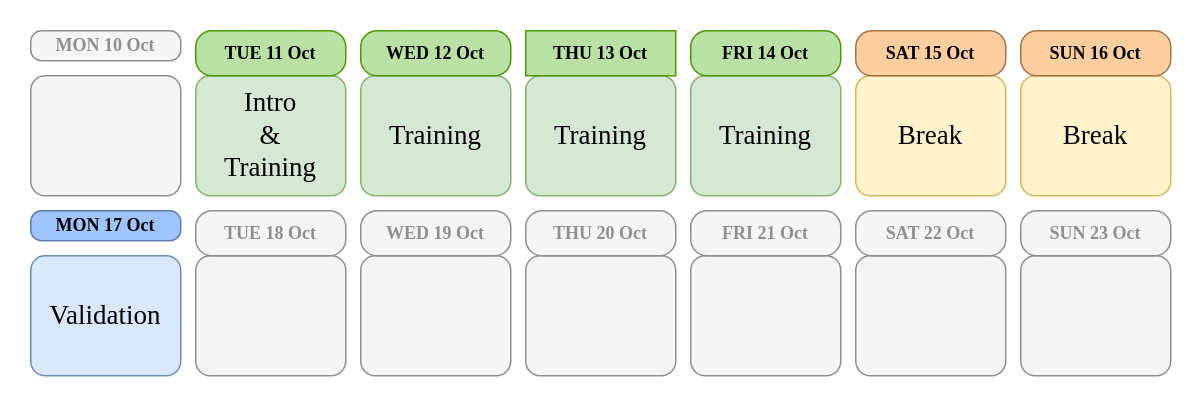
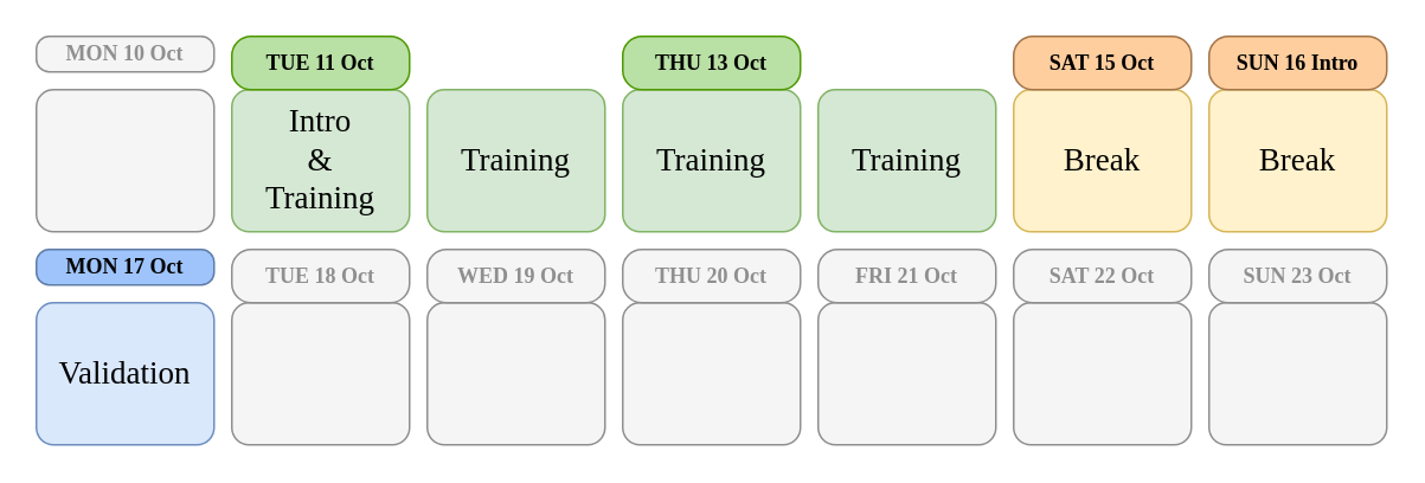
  <mxCell id="0" />
  <mxCell id="1" parent="0" />
  <mxCell id="2" value="Intro&lt;br&gt;&amp;amp;&lt;br&gt;Training" style="rounded=1;whiteSpace=wrap;html=1;arcSize=12;fontSize=18;fillColor=#d5e8d4;strokeColor=#82b366;fontFamily=Alliance Nrr 1;fontSource=https%3A%2F%2Ffonts.googleapis.com%2Fcss%3Ffamily%3DAlliance%2BNrr%2B1;" parent="1" vertex="1"><mxGeometry x="130" y="50" width="100" height="80" as="geometry" /></mxCell>
  <mxCell id="3" value="TUE 11 Oct" style="rounded=1;whiteSpace=wrap;html=1;fontStyle=1;arcSize=36;fillColor=#B9E0A5;strokeColor=#4D9900;fontFamily=Alliance Nrr 1;fontSource=https%3A%2F%2Ffonts.googleapis.com%2Fcss%3Ffamily%3DAlliance%2BNrr%2B1;" parent="1" vertex="1"><mxGeometry x="130" y="20" width="100" height="30" as="geometry" /></mxCell>
  <mxCell id="4" value="" style="rounded=1;whiteSpace=wrap;html=1;arcSize=12;fillColor=#f5f5f5;fontColor=#8F8F8F;strokeColor=#8F8F8F;fontFamily=Alliance Nrr 1;fontSource=https%3A%2F%2Ffonts.googleapis.com%2Fcss%3Ffamily%3DAlliance%2BNrr%2B1;" parent="1" vertex="1"><mxGeometry x="20" y="50" width="100" height="80" as="geometry" /></mxCell>
  <mxCell id="5" value="MON 10 Oct" style="rounded=1;whiteSpace=wrap;html=1;fontStyle=1;arcSize=36;fillColor=#f5f5f5;fontColor=#8F8F8F;strokeColor=#8F8F8F;fontFamily=Alliance Nrr 1;fontSource=https%3A%2F%2Ffonts.googleapis.com%2Fcss%3Ffamily%3DAlliance%2BNrr%2B1;" parent="1" vertex="1"><mxGeometry x="20" y="20" width="100" height="20" as="geometry" /></mxCell>
  <mxCell id="6" value="Training" style="rounded=1;whiteSpace=wrap;html=1;arcSize=12;fontSize=18;fillColor=#d5e8d4;strokeColor=#82b366;fontFamily=Alliance Nrr 1;fontSource=https%3A%2F%2Ffonts.googleapis.com%2Fcss%3Ffamily%3DAlliance%2BNrr%2B1;" parent="1" vertex="1"><mxGeometry x="240" y="50" width="100" height="80" as="geometry" /></mxCell>
- <mxCell id="7" value="WED 12 Oct" style="rounded=1;whiteSpace=wrap;html=1;fontStyle=1;arcSize=36;fillColor=#B9E0A5;strokeColor=#4D9900;fontFamily=Alliance Nrr 1;fontSource=https%3A%2F%2Ffonts.googleapis.com%2Fcss%3Ffamily%3DAlliance%2BNrr%2B1;" parent="1" vertex="1"><mxGeometry x="240" y="20" width="100" height="30" as="geometry" /></mxCell>
  <mxCell id="8" value="&lt;span style=&quot;font-size: 18px;&quot;&gt;Training&lt;/span&gt;" style="rounded=1;whiteSpace=wrap;html=1;arcSize=12;fontSize=18;fillColor=#d5e8d4;strokeColor=#82b366;fontFamily=Alliance Nrr 1;fontSource=https%3A%2F%2Ffonts.googleapis.com%2Fcss%3Ffamily%3DAlliance%2BNrr%2B1;" parent="1" vertex="1"><mxGeometry x="460" y="50" width="100" height="80" as="geometry" /></mxCell>
- <mxCell id="9" value="FRI 14 Oct" style="rounded=1;whiteSpace=wrap;html=1;fontStyle=1;arcSize=36;fillColor=#B9E0A5;strokeColor=#4D9900;fontFamily=Alliance Nrr 1;fontSource=https%3A%2F%2Ffonts.googleapis.com%2Fcss%3Ffamily%3DAlliance%2BNrr%2B1;" parent="1" vertex="1"><mxGeometry x="460" y="20" width="100" height="30" as="geometry" /></mxCell>
  <mxCell id="10" value="Training" style="rounded=1;whiteSpace=wrap;html=1;arcSize=12;fontSize=18;fillColor=#d5e8d4;strokeColor=#82b366;fontFamily=Alliance Nrr 1;fontSource=https%3A%2F%2Ffonts.googleapis.com%2Fcss%3Ffamily%3DAlliance%2BNrr%2B1;" parent="1" vertex="1"><mxGeometry x="350" y="50" width="100" height="80" as="geometry" /></mxCell>
- <mxCell id="11" value="THU 13 Oct" style="whiteSpace=wrap;html=1;fontStyle=1;arcSize=36;fillColor=#B9E0A5;strokeColor=#4D9900;fontFamily=Alliance Nrr 1;fontSource=https%3A%2F%2Ffonts.googleapis.com%2Fcss%3Ffamily%3DAlliance%2BNrr%2B1;rounded=0;" parent="1" vertex="1"><mxGeometry x="350" y="20" width="100" height="30" as="geometry" /></mxCell>
+ <mxCell id="11" value="THU 13 Oct" style="rounded=1;whiteSpace=wrap;html=1;fontStyle=1;arcSize=36;fillColor=#B9E0A5;strokeColor=#4D9900;fontFamily=Alliance Nrr 1;fontSource=https%3A%2F%2Ffonts.googleapis.com%2Fcss%3Ffamily%3DAlliance%2BNrr%2B1;" parent="1" vertex="1"><mxGeometry x="350" y="20" width="100" height="30" as="geometry" /></mxCell>
  <mxCell id="12" value="Break" style="rounded=1;whiteSpace=wrap;html=1;arcSize=12;fontSize=18;fillColor=#fff2cc;strokeColor=#d6b656;fontFamily=Alliance Nrr 1;fontSource=https%3A%2F%2Ffonts.googleapis.com%2Fcss%3Ffamily%3DAlliance%2BNrr%2B1;" parent="1" vertex="1"><mxGeometry x="570" y="50" width="100" height="80" as="geometry" /></mxCell>
  <mxCell id="13" value="SAT 15 Oct" style="rounded=1;whiteSpace=wrap;html=1;fontStyle=1;arcSize=36;fillColor=#FFCE9F;strokeColor=#A37448;fontFamily=Alliance Nrr 1;fontSource=https%3A%2F%2Ffonts.googleapis.com%2Fcss%3Ffamily%3DAlliance%2BNrr%2B1;" parent="1" vertex="1"><mxGeometry x="570" y="20" width="100" height="30" as="geometry" /></mxCell>
  <mxCell id="14" value="Break" style="rounded=1;whiteSpace=wrap;html=1;arcSize=12;fontSize=18;fillColor=#fff2cc;strokeColor=#d6b656;fontFamily=Alliance Nrr 1;fontSource=https%3A%2F%2Ffonts.googleapis.com%2Fcss%3Ffamily%3DAlliance%2BNrr%2B1;" parent="1" vertex="1"><mxGeometry x="680" y="50" width="100" height="80" as="geometry" /></mxCell>
- <mxCell id="15" value="SUN 16 Oct" style="rounded=1;whiteSpace=wrap;html=1;fontStyle=1;arcSize=36;fillColor=#FFCE9F;strokeColor=#A37448;fontFamily=Alliance Nrr 1;fontSource=https%3A%2F%2Ffonts.googleapis.com%2Fcss%3Ffamily%3DAlliance%2BNrr%2B1;" parent="1" vertex="1"><mxGeometry x="680" y="20" width="100" height="30" as="geometry" /></mxCell>
+ <mxCell id="15" value="SUN 16 Intro" style="rounded=1;whiteSpace=wrap;html=1;fontStyle=1;arcSize=36;fillColor=#FFCE9F;strokeColor=#A37448;fontFamily=Alliance Nrr 1;fontSource=https%3A%2F%2Ffonts.googleapis.com%2Fcss%3Ffamily%3DAlliance%2BNrr%2B1;" parent="1" vertex="1"><mxGeometry x="680" y="20" width="100" height="30" as="geometry" /></mxCell>
  <mxCell id="16" value="" style="rounded=1;whiteSpace=wrap;html=1;arcSize=12;fillColor=#f5f5f5;fontColor=#8F8F8F;strokeColor=#8F8F8F;fontFamily=Alliance Nrr 1;fontSource=https%3A%2F%2Ffonts.googleapis.com%2Fcss%3Ffamily%3DAlliance%2BNrr%2B1;" parent="1" vertex="1"><mxGeometry x="130" y="170" width="100" height="80" as="geometry" /></mxCell>
  <mxCell id="17" value="TUE 18 Oct" style="rounded=1;whiteSpace=wrap;html=1;fontStyle=1;arcSize=36;fillColor=#f5f5f5;fontColor=#8F8F8F;strokeColor=#8F8F8F;fontFamily=Alliance Nrr 1;fontSource=https%3A%2F%2Ffonts.googleapis.com%2Fcss%3Ffamily%3DAlliance%2BNrr%2B1;" parent="1" vertex="1"><mxGeometry x="130" y="140" width="100" height="30" as="geometry" /></mxCell>
  <mxCell id="18" value="Validation" style="rounded=1;whiteSpace=wrap;html=1;arcSize=12;fontSize=18;fillColor=#dae8fc;strokeColor=#6c8ebf;fontFamily=Alliance Nrr 1;fontSource=https%3A%2F%2Ffonts.googleapis.com%2Fcss%3Ffamily%3DAlliance%2BNrr%2B1;" parent="1" vertex="1"><mxGeometry x="20" y="170" width="100" height="80" as="geometry" /></mxCell>
  <mxCell id="19" value="MON 17 Oct" style="rounded=1;whiteSpace=wrap;html=1;fontStyle=1;arcSize=36;fillColor=#9FC4FC;strokeColor=#5F7DA8;fontFamily=Alliance Nrr 1;fontSource=https%3A%2F%2Ffonts.googleapis.com%2Fcss%3Ffamily%3DAlliance%2BNrr%2B1;" parent="1" vertex="1"><mxGeometry x="20" y="140" width="100" height="20" as="geometry" /></mxCell>
  <mxCell id="20" value="" style="rounded=1;whiteSpace=wrap;html=1;arcSize=12;fillColor=#f5f5f5;fontColor=#8F8F8F;strokeColor=#8F8F8F;fontFamily=Alliance Nrr 1;fontSource=https%3A%2F%2Ffonts.googleapis.com%2Fcss%3Ffamily%3DAlliance%2BNrr%2B1;" parent="1" vertex="1"><mxGeometry x="240" y="170" width="100" height="80" as="geometry" /></mxCell>
  <mxCell id="21" value="WED 19 Oct" style="rounded=1;whiteSpace=wrap;html=1;fontStyle=1;arcSize=36;fillColor=#f5f5f5;fontColor=#8F8F8F;strokeColor=#8F8F8F;fontFamily=Alliance Nrr 1;fontSource=https%3A%2F%2Ffonts.googleapis.com%2Fcss%3Ffamily%3DAlliance%2BNrr%2B1;" parent="1" vertex="1"><mxGeometry x="240" y="140" width="100" height="30" as="geometry" /></mxCell>
  <mxCell id="22" value="" style="rounded=1;whiteSpace=wrap;html=1;arcSize=12;fillColor=#f5f5f5;fontColor=#8F8F8F;strokeColor=#8F8F8F;fontFamily=Alliance Nrr 1;fontSource=https%3A%2F%2Ffonts.googleapis.com%2Fcss%3Ffamily%3DAlliance%2BNrr%2B1;" parent="1" vertex="1"><mxGeometry x="460" y="170" width="100" height="80" as="geometry" /></mxCell>
  <mxCell id="23" value="FRI 21 Oct" style="rounded=1;whiteSpace=wrap;html=1;fontStyle=1;arcSize=36;fillColor=#f5f5f5;fontColor=#8F8F8F;strokeColor=#8F8F8F;fontFamily=Alliance Nrr 1;fontSource=https%3A%2F%2Ffonts.googleapis.com%2Fcss%3Ffamily%3DAlliance%2BNrr%2B1;" parent="1" vertex="1"><mxGeometry x="460" y="140" width="100" height="30" as="geometry" /></mxCell>
  <mxCell id="24" value="" style="rounded=1;whiteSpace=wrap;html=1;arcSize=12;fillColor=#f5f5f5;fontColor=#8F8F8F;strokeColor=#8F8F8F;fontFamily=Alliance Nrr 1;fontSource=https%3A%2F%2Ffonts.googleapis.com%2Fcss%3Ffamily%3DAlliance%2BNrr%2B1;" parent="1" vertex="1"><mxGeometry x="350" y="170" width="100" height="80" as="geometry" /></mxCell>
  <mxCell id="25" value="THU 20 Oct" style="rounded=1;whiteSpace=wrap;html=1;fontStyle=1;arcSize=36;fillColor=#f5f5f5;fontColor=#8F8F8F;strokeColor=#8F8F8F;fontFamily=Alliance Nrr 1;fontSource=https%3A%2F%2Ffonts.googleapis.com%2Fcss%3Ffamily%3DAlliance%2BNrr%2B1;" parent="1" vertex="1"><mxGeometry x="350" y="140" width="100" height="30" as="geometry" /></mxCell>
  <mxCell id="26" value="" style="rounded=1;whiteSpace=wrap;html=1;arcSize=12;fillColor=#f5f5f5;fontColor=#8F8F8F;strokeColor=#8F8F8F;fontFamily=Alliance Nrr 1;fontSource=https%3A%2F%2Ffonts.googleapis.com%2Fcss%3Ffamily%3DAlliance%2BNrr%2B1;" parent="1" vertex="1"><mxGeometry x="570" y="170" width="100" height="80" as="geometry" /></mxCell>
  <mxCell id="27" value="SAT 22 Oct" style="rounded=1;whiteSpace=wrap;html=1;fontStyle=1;arcSize=36;fillColor=#f5f5f5;fontColor=#8F8F8F;strokeColor=#8F8F8F;fontFamily=Alliance Nrr 1;fontSource=https%3A%2F%2Ffonts.googleapis.com%2Fcss%3Ffamily%3DAlliance%2BNrr%2B1;" parent="1" vertex="1"><mxGeometry x="570" y="140" width="100" height="30" as="geometry" /></mxCell>
  <mxCell id="28" value="" style="rounded=1;whiteSpace=wrap;html=1;arcSize=12;fillColor=#f5f5f5;fontColor=#8F8F8F;strokeColor=#8F8F8F;fontFamily=Alliance Nrr 1;fontSource=https%3A%2F%2Ffonts.googleapis.com%2Fcss%3Ffamily%3DAlliance%2BNrr%2B1;" parent="1" vertex="1"><mxGeometry x="680" y="170" width="100" height="80" as="geometry" /></mxCell>
  <mxCell id="29" value="SUN 23 Oct" style="rounded=1;whiteSpace=wrap;html=1;fontStyle=1;arcSize=36;fillColor=#f5f5f5;fontColor=#8F8F8F;strokeColor=#8F8F8F;fontFamily=Alliance Nrr 1;fontSource=https%3A%2F%2Ffonts.googleapis.com%2Fcss%3Ffamily%3DAlliance%2BNrr%2B1;" parent="1" vertex="1"><mxGeometry x="680" y="140" width="100" height="30" as="geometry" /></mxCell>
